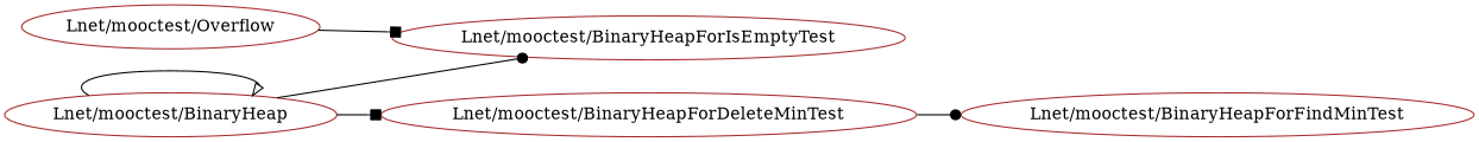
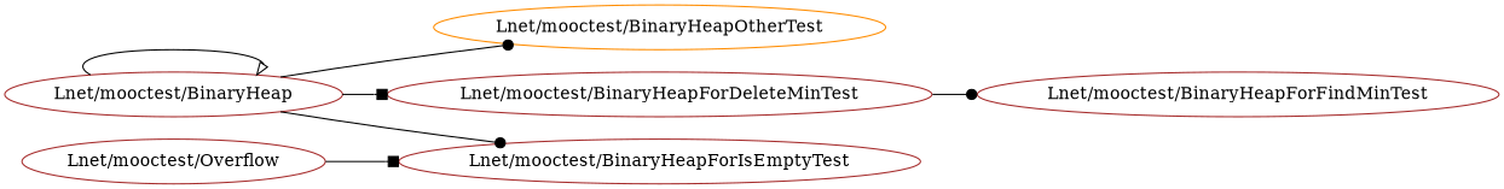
  digraph {
    rankdir=LR
    node [color=brown]
    edge [arrowhead=dot]
    "Lnet/mooctest/BinaryHeap"
+   "Lnet/mooctest/BinaryHeapOtherTest" [color=darkorange]
    "Lnet/mooctest/BinaryHeapForIsEmptyTest"
    "Lnet/mooctest/BinaryHeapForDeleteMinTest"
    "Lnet/mooctest/BinaryHeapForFindMinTest"
    "Lnet/mooctest/Overflow"
    "Lnet/mooctest/BinaryHeap" -> "Lnet/mooctest/BinaryHeap" [arrowhead=onormal]
+   "Lnet/mooctest/BinaryHeap" -> "Lnet/mooctest/BinaryHeapOtherTest"
    "Lnet/mooctest/BinaryHeap" -> "Lnet/mooctest/BinaryHeapForIsEmptyTest"
    "Lnet/mooctest/BinaryHeap" -> "Lnet/mooctest/BinaryHeapForDeleteMinTest" [arrowhead=box]
    "Lnet/mooctest/BinaryHeapForDeleteMinTest" -> "Lnet/mooctest/BinaryHeapForFindMinTest"
    "Lnet/mooctest/Overflow" -> "Lnet/mooctest/BinaryHeapForIsEmptyTest" [arrowhead=box]
  }
